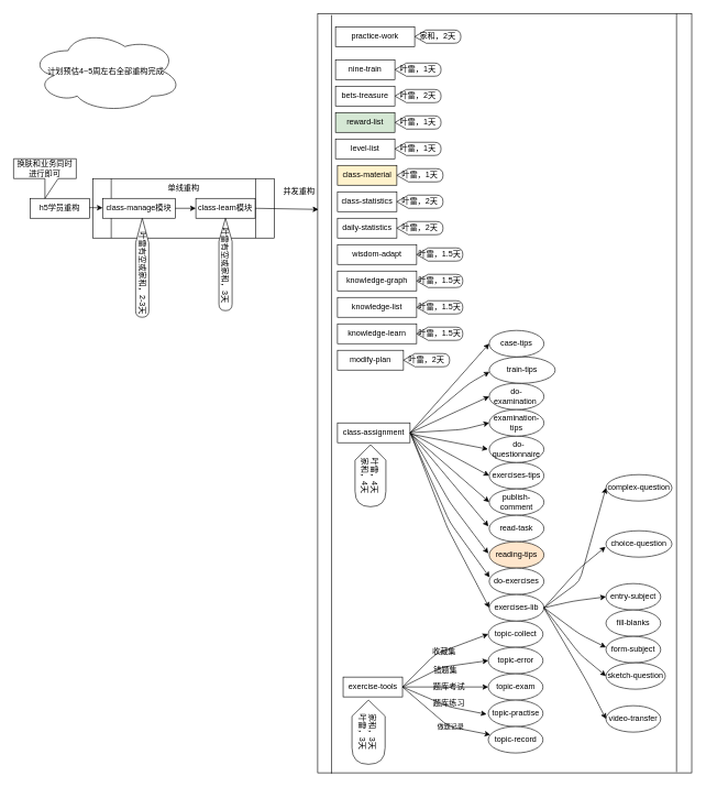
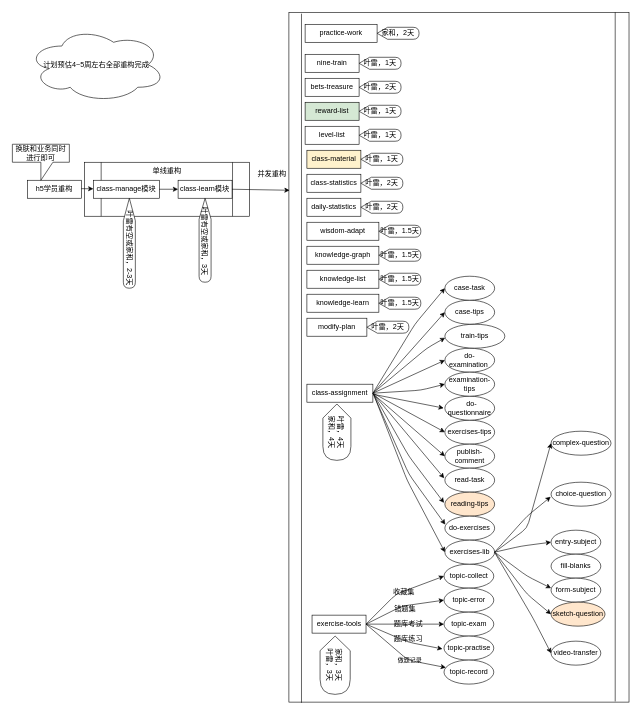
  <mxCell id="0" />
  <mxCell id="1" parent="0" />
  <mxCell id="2" value="" style="rounded=0;whiteSpace=wrap;html=1;" vertex="1" parent="1"><mxGeometry x="481" y="20" width="567" height="1150" as="geometry" /></mxCell>
  <mxCell id="3" value="" style="shape=process;whiteSpace=wrap;html=1;backgroundOutline=1;" vertex="1" parent="1"><mxGeometry x="140" y="270" width="275" height="90" as="geometry" /></mxCell>
  <mxCell id="4" value="h5学员重构" style="rounded=0;whiteSpace=wrap;html=1;" vertex="1" parent="1"><mxGeometry x="45" y="300" width="90" height="30" as="geometry" /></mxCell>
  <mxCell id="5" value="bets-treasure" style="rounded=0;whiteSpace=wrap;html=1;" vertex="1" parent="1"><mxGeometry x="508" y="130" width="90" height="30" as="geometry" /></mxCell>
  <mxCell id="6" value="class-manage模块" style="rounded=0;whiteSpace=wrap;html=1;" vertex="1" parent="1"><mxGeometry x="155" y="300" width="110" height="30" as="geometry" /></mxCell>
  <mxCell id="7" value="class-learn模块" style="rounded=0;whiteSpace=wrap;html=1;" vertex="1" parent="1"><mxGeometry x="296.25" y="300" width="90" height="30" as="geometry" /></mxCell>
  <mxCell id="8" value="class-assignment" style="rounded=0;whiteSpace=wrap;html=1;" vertex="1" parent="1"><mxGeometry x="511" y="640" width="110" height="30" as="geometry" /></mxCell>
  <mxCell id="9" value="class-material" style="rounded=0;whiteSpace=wrap;html=1;fillColor=#fff2cc;" vertex="1" parent="1"><mxGeometry x="511" y="250" width="90" height="30" as="geometry" /></mxCell>
  <mxCell id="10" value="class-statistics" style="rounded=0;whiteSpace=wrap;html=1;" vertex="1" parent="1"><mxGeometry x="511" y="290" width="90" height="30" as="geometry" /></mxCell>
  <mxCell id="11" value="daily-statistics" style="rounded=0;whiteSpace=wrap;html=1;" vertex="1" parent="1"><mxGeometry x="511" y="330" width="90" height="30" as="geometry" /></mxCell>
  <mxCell id="12" value="exercise-tools" style="rounded=0;whiteSpace=wrap;html=1;" vertex="1" parent="1"><mxGeometry x="519.56" y="1025" width="90" height="30" as="geometry" /></mxCell>
  <mxCell id="13" value="knowledge-graph" style="rounded=0;whiteSpace=wrap;html=1;" vertex="1" parent="1"><mxGeometry x="511" y="410" width="120" height="30" as="geometry" /></mxCell>
  <mxCell id="14" value="knowledge-learn" style="rounded=0;whiteSpace=wrap;html=1;" vertex="1" parent="1"><mxGeometry x="511" y="490" width="120" height="30" as="geometry" /></mxCell>
  <mxCell id="15" value="reward-list" style="rounded=0;whiteSpace=wrap;html=1;fillColor=#d5e8d4;" vertex="1" parent="1"><mxGeometry x="508" y="170" width="90" height="30" as="geometry" /></mxCell>
  <mxCell id="16" value="knowledge-list" style="rounded=0;whiteSpace=wrap;html=1;" vertex="1" parent="1"><mxGeometry x="511" y="450" width="120" height="30" as="geometry" /></mxCell>
  <mxCell id="17" value="modify-plan" style="rounded=0;whiteSpace=wrap;html=1;" vertex="1" parent="1"><mxGeometry x="511" y="530" width="100" height="30" as="geometry" /></mxCell>
  <mxCell id="18" value="practice-work" style="rounded=0;whiteSpace=wrap;html=1;" vertex="1" parent="1"><mxGeometry x="508" y="40" width="120" height="30" as="geometry" /></mxCell>
  <mxCell id="19" value="nine-train" style="rounded=0;whiteSpace=wrap;html=1;" vertex="1" parent="1"><mxGeometry x="508" y="90" width="90" height="30" as="geometry" /></mxCell>
  <mxCell id="20" value="wisdom-adapt" style="rounded=0;whiteSpace=wrap;html=1;" vertex="1" parent="1"><mxGeometry x="511" y="370" width="120" height="30" as="geometry" /></mxCell>
  <mxCell id="21" value="叶雷，2天" style="shape=display;whiteSpace=wrap;html=1;" vertex="1" parent="1"><mxGeometry x="598" y="135" width="70" height="20" as="geometry" /></mxCell>
  <mxCell id="22" value="叶雷，4天&lt;br&gt;家和，4天" style="shape=display;whiteSpace=wrap;html=1;rotation=90;" vertex="1" parent="1"><mxGeometry x="514" y="696.62" width="94" height="46.75" as="geometry" /></mxCell>
  <mxCell id="23" value="叶雷，1天" style="shape=display;whiteSpace=wrap;html=1;" vertex="1" parent="1"><mxGeometry x="598" y="175" width="70" height="20" as="geometry" /></mxCell>
  <mxCell id="24" value="叶雷，1.5天" style="shape=display;whiteSpace=wrap;html=1;" vertex="1" parent="1"><mxGeometry x="631" y="455" width="70" height="20" as="geometry" /></mxCell>
  <mxCell id="25" value="叶雷，1.5天" style="shape=display;whiteSpace=wrap;html=1;" vertex="1" parent="1"><mxGeometry x="631" y="495" width="70" height="20" as="geometry" /></mxCell>
  <mxCell id="26" value="叶雷，1.5天" style="shape=display;whiteSpace=wrap;html=1;" vertex="1" parent="1"><mxGeometry x="631" y="415" width="70" height="20" as="geometry" /></mxCell>
  <mxCell id="27" value="家和，3天&lt;br&gt;叶雷，3天" style="shape=display;whiteSpace=wrap;html=1;rotation=90;" vertex="1" parent="1"><mxGeometry x="509.44" y="1083.38" width="97.25" height="50.25" as="geometry" /></mxCell>
  <mxCell id="28" value="叶雷，2天" style="shape=display;whiteSpace=wrap;html=1;" vertex="1" parent="1"><mxGeometry x="601" y="335" width="70" height="20" as="geometry" /></mxCell>
  <mxCell id="29" value="叶雷，2天" style="shape=display;whiteSpace=wrap;html=1;" vertex="1" parent="1"><mxGeometry x="601" y="295" width="70" height="20" as="geometry" /></mxCell>
  <mxCell id="30" value="&amp;nbsp;叶雷有空或家和，3天" style="shape=display;whiteSpace=wrap;html=1;rotation=90;" vertex="1" parent="1"><mxGeometry x="271.25" y="390" width="140" height="20" as="geometry" /></mxCell>
  <mxCell id="31" value="&amp;nbsp; &amp;nbsp; &amp;nbsp;叶雷有空或家和，2-3天" style="shape=display;whiteSpace=wrap;html=1;rotation=90;" vertex="1" parent="1"><mxGeometry x="140" y="395" width="150" height="20" as="geometry" /></mxCell>
  <mxCell id="32" value="叶雷，1天" style="shape=display;whiteSpace=wrap;html=1;" vertex="1" parent="1"><mxGeometry x="601" y="255" width="70" height="20" as="geometry" /></mxCell>
  <mxCell id="33" value="叶雷，1天" style="shape=display;whiteSpace=wrap;html=1;" vertex="1" parent="1"><mxGeometry x="598" y="95" width="70" height="20" as="geometry" /></mxCell>
  <mxCell id="34" value="家和，2天" style="shape=display;whiteSpace=wrap;html=1;" vertex="1" parent="1"><mxGeometry x="628" y="45" width="70" height="20" as="geometry" /></mxCell>
  <mxCell id="35" value="叶雷，1.5天" style="shape=display;whiteSpace=wrap;html=1;" vertex="1" parent="1"><mxGeometry x="631" y="375" width="70" height="20" as="geometry" /></mxCell>
  <mxCell id="36" value="叶雷，2天" style="shape=display;whiteSpace=wrap;html=1;" vertex="1" parent="1"><mxGeometry x="611" y="535" width="70" height="20" as="geometry" /></mxCell>
  <mxCell id="37" value="" style="endArrow=classic;html=1;" edge="1" parent="1"><mxGeometry width="50" height="50" relative="1" as="geometry"><mxPoint x="135" y="314" as="sourcePoint" /><mxPoint x="155" y="314.31" as="targetPoint" /></mxGeometry></mxCell>
  <mxCell id="38" value="" style="endArrow=classic;html=1;entryX=0;entryY=0.5;entryDx=0;entryDy=0;" edge="1" parent="1" target="7"><mxGeometry width="50" height="50" relative="1" as="geometry"><mxPoint x="265" y="315" as="sourcePoint" /><mxPoint x="265" y="315.31" as="targetPoint" /></mxGeometry></mxCell>
  <mxCell id="39" value="单线重构" style="text;html=1;strokeColor=none;fillColor=none;align=center;verticalAlign=middle;whiteSpace=wrap;rounded=0;" vertex="1" parent="1"><mxGeometry x="238.75" y="275" width="77.5" height="20" as="geometry" /></mxCell>
  <mxCell id="40" value="" style="endArrow=classic;html=1;exitX=1;exitY=0.5;exitDx=0;exitDy=0;entryX=0.002;entryY=0.258;entryDx=0;entryDy=0;entryPerimeter=0;" edge="1" parent="1" source="7" target="2"><mxGeometry width="50" height="50" relative="1" as="geometry"><mxPoint x="545" y="380" as="sourcePoint" /><mxPoint x="475" y="315" as="targetPoint" /></mxGeometry></mxCell>
  <mxCell id="41" value="并发重构" style="text;html=1;strokeColor=none;fillColor=none;align=center;verticalAlign=middle;whiteSpace=wrap;rounded=0;" vertex="1" parent="1"><mxGeometry x="425" y="280" width="56" height="20" as="geometry" /></mxCell>
  <mxCell id="42" value="topic-collect" style="ellipse;whiteSpace=wrap;html=1;" vertex="1" parent="1"><mxGeometry x="739.56" y="940" width="83" height="40" as="geometry" /></mxCell>
  <mxCell id="43" value="topic-error" style="ellipse;whiteSpace=wrap;html=1;" vertex="1" parent="1"><mxGeometry x="739.56" y="980" width="83" height="40" as="geometry" /></mxCell>
  <mxCell id="44" value="topic-exam" style="ellipse;whiteSpace=wrap;html=1;" vertex="1" parent="1"><mxGeometry x="739.56" y="1020" width="83" height="40" as="geometry" /></mxCell>
  <mxCell id="45" value="topic-practise" style="ellipse;whiteSpace=wrap;html=1;" vertex="1" parent="1"><mxGeometry x="739.56" y="1060" width="83" height="40" as="geometry" /></mxCell>
  <mxCell id="46" value="topic-record" style="ellipse;whiteSpace=wrap;html=1;" vertex="1" parent="1"><mxGeometry x="739.56" y="1100" width="83" height="40" as="geometry" /></mxCell>
  <mxCell id="47" value="" style="endArrow=classic;html=1;exitX=1;exitY=0.5;exitDx=0;exitDy=0;entryX=0;entryY=0.5;entryDx=0;entryDy=0;" edge="1" parent="1" source="12" target="42"><mxGeometry width="50" height="50" relative="1" as="geometry"><mxPoint x="619.56" y="950" as="sourcePoint" /><mxPoint x="669.56" y="900" as="targetPoint" /><Array as="points"><mxPoint x="659.56" y="990" /></Array></mxGeometry></mxCell>
  <mxCell id="48" value="" style="endArrow=classic;html=1;" edge="1" parent="1"><mxGeometry width="50" height="50" relative="1" as="geometry"><mxPoint x="609.56" y="1040" as="sourcePoint" /><mxPoint x="739.56" y="1000" as="targetPoint" /><Array as="points"><mxPoint x="669.56" y="1010" /></Array></mxGeometry></mxCell>
  <mxCell id="49" value="" style="endArrow=classic;html=1;entryX=0;entryY=0.5;entryDx=0;entryDy=0;" edge="1" parent="1" target="44"><mxGeometry width="50" height="50" relative="1" as="geometry"><mxPoint x="609.56" y="1040" as="sourcePoint" /><mxPoint x="759.56" y="980" as="targetPoint" /><Array as="points" /></mxGeometry></mxCell>
  <mxCell id="50" value="" style="endArrow=classic;html=1;exitX=1;exitY=0.5;exitDx=0;exitDy=0;entryX=-0.031;entryY=0.535;entryDx=0;entryDy=0;entryPerimeter=0;" edge="1" parent="1" source="12" target="45"><mxGeometry width="50" height="50" relative="1" as="geometry"><mxPoint x="639.56" y="1070" as="sourcePoint" /><mxPoint x="769.56" y="990" as="targetPoint" /><Array as="points"><mxPoint x="679.56" y="1070" /></Array></mxGeometry></mxCell>
  <mxCell id="51" value="" style="endArrow=classic;html=1;" edge="1" parent="1" target="46"><mxGeometry width="50" height="50" relative="1" as="geometry"><mxPoint x="609.56" y="1040" as="sourcePoint" /><mxPoint x="746.987" y="1091.4" as="targetPoint" /><Array as="points"><mxPoint x="679.56" y="1100" /></Array></mxGeometry></mxCell>
  <mxCell id="52" value="收藏集" style="text;html=1;strokeColor=none;fillColor=none;align=center;verticalAlign=middle;whiteSpace=wrap;rounded=0;" vertex="1" parent="1"><mxGeometry x="652.56" y="977" width="40" height="20" as="geometry" /></mxCell>
  <mxCell id="53" value="错题集" style="text;html=1;strokeColor=none;fillColor=none;align=center;verticalAlign=middle;whiteSpace=wrap;rounded=0;" vertex="1" parent="1"><mxGeometry x="654.56" y="1005" width="40" height="20" as="geometry" /></mxCell>
  <mxCell id="54" value="题库考试" style="text;html=1;strokeColor=none;fillColor=none;align=center;verticalAlign=middle;whiteSpace=wrap;rounded=0;" vertex="1" parent="1"><mxGeometry x="652.56" y="1030" width="55" height="20" as="geometry" /></mxCell>
  <mxCell id="55" value="题库练习" style="text;html=1;strokeColor=none;fillColor=none;align=center;verticalAlign=middle;whiteSpace=wrap;rounded=0;" vertex="1" parent="1"><mxGeometry x="647.56" y="1055" width="65" height="20" as="geometry" /></mxCell>
  <mxCell id="56" value="&lt;font style=&quot;font-size: 10px&quot;&gt;做题记录&lt;/font&gt;" style="text;html=1;strokeColor=none;fillColor=none;align=center;verticalAlign=middle;whiteSpace=wrap;rounded=0;" vertex="1" parent="1"><mxGeometry x="655.56" y="1090" width="54" height="20" as="geometry" /></mxCell>
  <mxCell id="57" value="level-list" style="rounded=0;whiteSpace=wrap;html=1;" vertex="1" parent="1"><mxGeometry x="508" y="210" width="90" height="30" as="geometry" /></mxCell>
  <mxCell id="58" value="叶雷，1天" style="shape=display;whiteSpace=wrap;html=1;" vertex="1" parent="1"><mxGeometry x="598" y="215" width="70" height="20" as="geometry" /></mxCell>
  <mxCell id="59" value="exercises-tips" style="ellipse;whiteSpace=wrap;html=1;" vertex="1" parent="1"><mxGeometry x="741" y="700" width="83" height="40" as="geometry" /></mxCell>
  <mxCell id="60" value="&amp;nbsp; do-questionnaire" style="ellipse;whiteSpace=wrap;html=1;" vertex="1" parent="1"><mxGeometry x="741" y="660" width="83" height="40" as="geometry" /></mxCell>
  <mxCell id="61" value="publish-comment" style="ellipse;whiteSpace=wrap;html=1;" vertex="1" parent="1"><mxGeometry x="741" y="740" width="83" height="40" as="geometry" /></mxCell>
  <mxCell id="62" value="&lt;span&gt;do-examination&amp;nbsp;&lt;/span&gt;" style="ellipse;whiteSpace=wrap;html=1;" vertex="1" parent="1"><mxGeometry x="741" y="580" width="83" height="40" as="geometry" /></mxCell>
  <mxCell id="63" value="&lt;span&gt;examination-tips&lt;/span&gt;" style="ellipse;whiteSpace=wrap;html=1;" vertex="1" parent="1"><mxGeometry x="741" y="620" width="83" height="40" as="geometry" /></mxCell>
  <mxCell id="64" value="train-tips" style="ellipse;whiteSpace=wrap;html=1;" vertex="1" parent="1"><mxGeometry x="741" y="540" width="100" height="40" as="geometry" /></mxCell>
  <mxCell id="65" value="case-tips" style="ellipse;whiteSpace=wrap;html=1;" vertex="1" parent="1"><mxGeometry x="741" y="500" width="83" height="40" as="geometry" /></mxCell>
+ <mxCell id="66" value="case-task" style="ellipse;whiteSpace=wrap;html=1;" vertex="1" parent="1"><mxGeometry x="741" y="460" width="83" height="40" as="geometry" /></mxCell>
  <mxCell id="67" value="read-task" style="ellipse;whiteSpace=wrap;html=1;" vertex="1" parent="1"><mxGeometry x="741" y="780" width="83" height="40" as="geometry" /></mxCell>
  <mxCell id="68" value="reading-tips" style="ellipse;whiteSpace=wrap;html=1;fillColor=#ffe6cc;" vertex="1" parent="1"><mxGeometry x="741" y="820" width="83" height="40" as="geometry" /></mxCell>
  <mxCell id="69" value="do-exercises" style="ellipse;whiteSpace=wrap;html=1;" vertex="1" parent="1"><mxGeometry x="741" y="860" width="83" height="40" as="geometry" /></mxCell>
+ <mxCell id="70" value="" style="endArrow=classic;html=1;exitX=1;exitY=0.5;exitDx=0;exitDy=0;entryX=0;entryY=0.5;entryDx=0;entryDy=0;" edge="1" parent="1" source="8" target="66"><mxGeometry width="50" height="50" relative="1" as="geometry"><mxPoint x="721" y="660" as="sourcePoint" /><mxPoint x="771" y="610" as="targetPoint" /><Array as="points"><mxPoint x="691" y="540" /></Array></mxGeometry></mxCell>
  <mxCell id="71" value="" style="endArrow=classic;html=1;exitX=1;exitY=0.5;exitDx=0;exitDy=0;" edge="1" parent="1" source="8"><mxGeometry width="50" height="50" relative="1" as="geometry"><mxPoint x="634" y="575" as="sourcePoint" /><mxPoint x="741" y="520" as="targetPoint" /><Array as="points" /></mxGeometry></mxCell>
  <mxCell id="72" value="" style="endArrow=classic;html=1;entryX=0.004;entryY=0.567;entryDx=0;entryDy=0;exitX=1;exitY=0.5;exitDx=0;exitDy=0;entryPerimeter=0;" edge="1" parent="1" source="8" target="64"><mxGeometry width="50" height="50" relative="1" as="geometry"><mxPoint x="621" y="560" as="sourcePoint" /><mxPoint x="773.333" y="514.228" as="targetPoint" /><Array as="points"><mxPoint x="711" y="580" /></Array></mxGeometry></mxCell>
  <mxCell id="73" value="" style="endArrow=classic;html=1;entryX=0;entryY=0.5;entryDx=0;entryDy=0;exitX=1;exitY=0.5;exitDx=0;exitDy=0;" edge="1" parent="1" source="8" target="62"><mxGeometry width="50" height="50" relative="1" as="geometry"><mxPoint x="621" y="570" as="sourcePoint" /><mxPoint x="783.333" y="524.228" as="targetPoint" /><Array as="points" /></mxGeometry></mxCell>
  <mxCell id="74" value="" style="endArrow=classic;html=1;exitX=1;exitY=0.5;exitDx=0;exitDy=0;entryX=0;entryY=0.5;entryDx=0;entryDy=0;" edge="1" parent="1" source="8" target="63"><mxGeometry width="50" height="50" relative="1" as="geometry"><mxPoint x="631" y="570" as="sourcePoint" /><mxPoint x="751" y="630" as="targetPoint" /><Array as="points"><mxPoint x="701" y="650" /></Array></mxGeometry></mxCell>
  <mxCell id="75" value="" style="endArrow=classic;html=1;exitX=1;exitY=0.5;exitDx=0;exitDy=0;entryX=-0.014;entryY=0.418;entryDx=0;entryDy=0;entryPerimeter=0;" edge="1" parent="1" source="8" target="67"><mxGeometry width="50" height="50" relative="1" as="geometry"><mxPoint x="674" y="615" as="sourcePoint" /><mxPoint x="803.333" y="544.228" as="targetPoint" /><Array as="points" /></mxGeometry></mxCell>
  <mxCell id="76" value="" style="endArrow=classic;html=1;entryX=0;entryY=0.5;entryDx=0;entryDy=0;exitX=1.011;exitY=0.562;exitDx=0;exitDy=0;exitPerimeter=0;" edge="1" parent="1" source="8" target="61"><mxGeometry width="50" height="50" relative="1" as="geometry"><mxPoint x="631" y="570" as="sourcePoint" /><mxPoint x="813.333" y="554.228" as="targetPoint" /><Array as="points" /></mxGeometry></mxCell>
  <mxCell id="77" value="" style="endArrow=classic;html=1;exitX=1.005;exitY=0.562;exitDx=0;exitDy=0;exitPerimeter=0;entryX=-0.024;entryY=0.497;entryDx=0;entryDy=0;entryPerimeter=0;" edge="1" parent="1" source="8" target="60"><mxGeometry width="50" height="50" relative="1" as="geometry"><mxPoint x="621" y="564" as="sourcePoint" /><mxPoint x="721" y="680" as="targetPoint" /><Array as="points" /></mxGeometry></mxCell>
  <mxCell id="78" value="" style="endArrow=classic;html=1;entryX=-0.017;entryY=0.445;entryDx=0;entryDy=0;exitX=1.013;exitY=0.563;exitDx=0;exitDy=0;exitPerimeter=0;entryPerimeter=0;" edge="1" parent="1" source="8" target="68"><mxGeometry width="50" height="50" relative="1" as="geometry"><mxPoint x="635.21" y="576.86" as="sourcePoint" /><mxPoint x="751" y="730" as="targetPoint" /><Array as="points"><mxPoint x="681" y="760" /></Array></mxGeometry></mxCell>
  <mxCell id="79" value="" style="endArrow=classic;html=1;entryX=0;entryY=0.5;entryDx=0;entryDy=0;exitX=1.015;exitY=0.524;exitDx=0;exitDy=0;exitPerimeter=0;" edge="1" parent="1" source="8" target="59"><mxGeometry width="50" height="50" relative="1" as="geometry"><mxPoint x="621" y="570" as="sourcePoint" /><mxPoint x="761" y="740" as="targetPoint" /><Array as="points" /></mxGeometry></mxCell>
  <mxCell id="80" value="" style="endArrow=classic;html=1;entryX=0;entryY=0.5;entryDx=0;entryDy=0;exitX=1.01;exitY=0.55;exitDx=0;exitDy=0;exitPerimeter=0;" edge="1" parent="1" source="8" target="81"><mxGeometry width="50" height="50" relative="1" as="geometry"><mxPoint x="621" y="570" as="sourcePoint" /><mxPoint x="771" y="750" as="targetPoint" /><Array as="points"><mxPoint x="678" y="800" /></Array></mxGeometry></mxCell>
  <mxCell id="81" value="exercises-lib" style="ellipse;whiteSpace=wrap;html=1;" vertex="1" parent="1"><mxGeometry x="741" y="900" width="83" height="40" as="geometry" /></mxCell>
  <mxCell id="82" value="" style="endArrow=classic;html=1;entryX=0.008;entryY=0.35;entryDx=0;entryDy=0;entryPerimeter=0;exitX=1;exitY=0.5;exitDx=0;exitDy=0;" edge="1" parent="1" source="8" target="69"><mxGeometry width="50" height="50" relative="1" as="geometry"><mxPoint x="618" y="660" as="sourcePoint" /><mxPoint x="751.996" y="893.4" as="targetPoint" /><Array as="points"><mxPoint x="681" y="790" /></Array></mxGeometry></mxCell>
  <mxCell id="83" value="complex-question" style="ellipse;whiteSpace=wrap;html=1;" vertex="1" parent="1"><mxGeometry x="918" y="718.38" width="100" height="40" as="geometry" /></mxCell>
  <mxCell id="84" value="choice-question" style="ellipse;whiteSpace=wrap;html=1;" vertex="1" parent="1"><mxGeometry x="918" y="803.38" width="100" height="40" as="geometry" /></mxCell>
  <mxCell id="85" value="entry-subject" style="ellipse;whiteSpace=wrap;html=1;" vertex="1" parent="1"><mxGeometry x="918" y="883.38" width="83" height="40" as="geometry" /></mxCell>
  <mxCell id="86" value="fill-blanks" style="ellipse;whiteSpace=wrap;html=1;" vertex="1" parent="1"><mxGeometry x="918" y="923.38" width="83" height="40" as="geometry" /></mxCell>
  <mxCell id="87" value="form-subject" style="ellipse;whiteSpace=wrap;html=1;" vertex="1" parent="1"><mxGeometry x="918" y="963.38" width="83" height="40" as="geometry" /></mxCell>
- <mxCell id="88" value="sketch-question" style="ellipse;whiteSpace=wrap;html=1;" vertex="1" parent="1"><mxGeometry x="918" y="1003.38" width="90" height="40" as="geometry" /></mxCell>
+ <mxCell id="88" value="sketch-question" style="ellipse;whiteSpace=wrap;html=1;fillColor=#ffe6cc;" vertex="1" parent="1"><mxGeometry x="918" y="1003.38" width="90" height="40" as="geometry" /></mxCell>
  <mxCell id="89" value="video-transfer" style="ellipse;whiteSpace=wrap;html=1;" vertex="1" parent="1"><mxGeometry x="918" y="1068.38" width="83" height="40" as="geometry" /></mxCell>
  <mxCell id="90" value="" style="endArrow=classic;html=1;exitX=1;exitY=0.5;exitDx=0;exitDy=0;entryX=-0.006;entryY=0.61;entryDx=0;entryDy=0;entryPerimeter=0;" edge="1" parent="1" source="81" target="84"><mxGeometry width="50" height="50" relative="1" as="geometry"><mxPoint x="619.56" y="1050" as="sourcePoint" /><mxPoint x="749.56" y="970" as="targetPoint" /><Array as="points"><mxPoint x="878" y="860" /></Array></mxGeometry></mxCell>
  <mxCell id="91" value="" style="endArrow=classic;html=1;entryX=0;entryY=0.5;entryDx=0;entryDy=0;exitX=1;exitY=0.5;exitDx=0;exitDy=0;" edge="1" parent="1" source="81" target="83"><mxGeometry width="50" height="50" relative="1" as="geometry"><mxPoint x="828" y="920" as="sourcePoint" /><mxPoint x="928" y="841.98" as="targetPoint" /><Array as="points"><mxPoint x="878" y="880" /></Array></mxGeometry></mxCell>
  <mxCell id="92" value="" style="endArrow=classic;html=1;entryX=0;entryY=0.5;entryDx=0;entryDy=0;exitX=1;exitY=0.5;exitDx=0;exitDy=0;" edge="1" parent="1" source="81" target="85"><mxGeometry width="50" height="50" relative="1" as="geometry"><mxPoint x="828" y="920" as="sourcePoint" /><mxPoint x="928" y="873.38" as="targetPoint" /><Array as="points"><mxPoint x="868" y="910" /></Array></mxGeometry></mxCell>
  <mxCell id="93" value="" style="endArrow=classic;html=1;entryX=0;entryY=0.415;entryDx=0;entryDy=0;exitX=1;exitY=0.5;exitDx=0;exitDy=0;entryPerimeter=0;" edge="1" parent="1" source="81" target="87"><mxGeometry width="50" height="50" relative="1" as="geometry"><mxPoint x="844" y="940" as="sourcePoint" /><mxPoint x="938" y="923.38" as="targetPoint" /><Array as="points"><mxPoint x="878" y="960" /></Array></mxGeometry></mxCell>
  <mxCell id="94" value="" style="endArrow=classic;html=1;entryX=0;entryY=0.5;entryDx=0;entryDy=0;exitX=1;exitY=0.5;exitDx=0;exitDy=0;" edge="1" parent="1" source="81" target="88"><mxGeometry width="50" height="50" relative="1" as="geometry"><mxPoint x="823" y="921" as="sourcePoint" /><mxPoint x="948" y="933.38" as="targetPoint" /><Array as="points"><mxPoint x="878" y="990" /></Array></mxGeometry></mxCell>
  <mxCell id="95" value="" style="endArrow=classic;html=1;entryX=0;entryY=0.5;entryDx=0;entryDy=0;exitX=1;exitY=0.513;exitDx=0;exitDy=0;exitPerimeter=0;" edge="1" parent="1" source="81" target="89"><mxGeometry width="50" height="50" relative="1" as="geometry"><mxPoint x="828" y="920" as="sourcePoint" /><mxPoint x="928" y="1033.38" as="targetPoint" /><Array as="points"><mxPoint x="888" y="1030" /></Array></mxGeometry></mxCell>
  <mxCell id="96" value="换肤和业务同时进行即可" style="shape=callout;whiteSpace=wrap;html=1;perimeter=calloutPerimeter;" vertex="1" parent="1"><mxGeometry x="20" y="240" width="95" height="60" as="geometry" /></mxCell>
  <mxCell id="97" value="计划预估4~5周左右全部重构完成" style="ellipse;shape=cloud;whiteSpace=wrap;html=1;" vertex="1" parent="1"><mxGeometry x="45" y="45" width="230" height="125" as="geometry" /></mxCell>
  <mxCell id="98" value="" style="endArrow=none;html=1;entryX=0.037;entryY=0.002;entryDx=0;entryDy=0;entryPerimeter=0;exitX=0.037;exitY=1.001;exitDx=0;exitDy=0;exitPerimeter=0;" edge="1" parent="1" source="2" target="2"><mxGeometry width="50" height="50" relative="1" as="geometry"><mxPoint x="755" y="520" as="sourcePoint" /><mxPoint x="805" y="470" as="targetPoint" /></mxGeometry></mxCell>
  <mxCell id="99" value="" style="endArrow=none;html=1;entryX=0.037;entryY=0.002;entryDx=0;entryDy=0;entryPerimeter=0;exitX=0.037;exitY=1.001;exitDx=0;exitDy=0;exitPerimeter=0;" edge="1" parent="1"><mxGeometry width="50" height="50" relative="1" as="geometry"><mxPoint x="1024.999" y="1168.85" as="sourcePoint" /><mxPoint x="1024.999" y="20" as="targetPoint" /></mxGeometry></mxCell>
